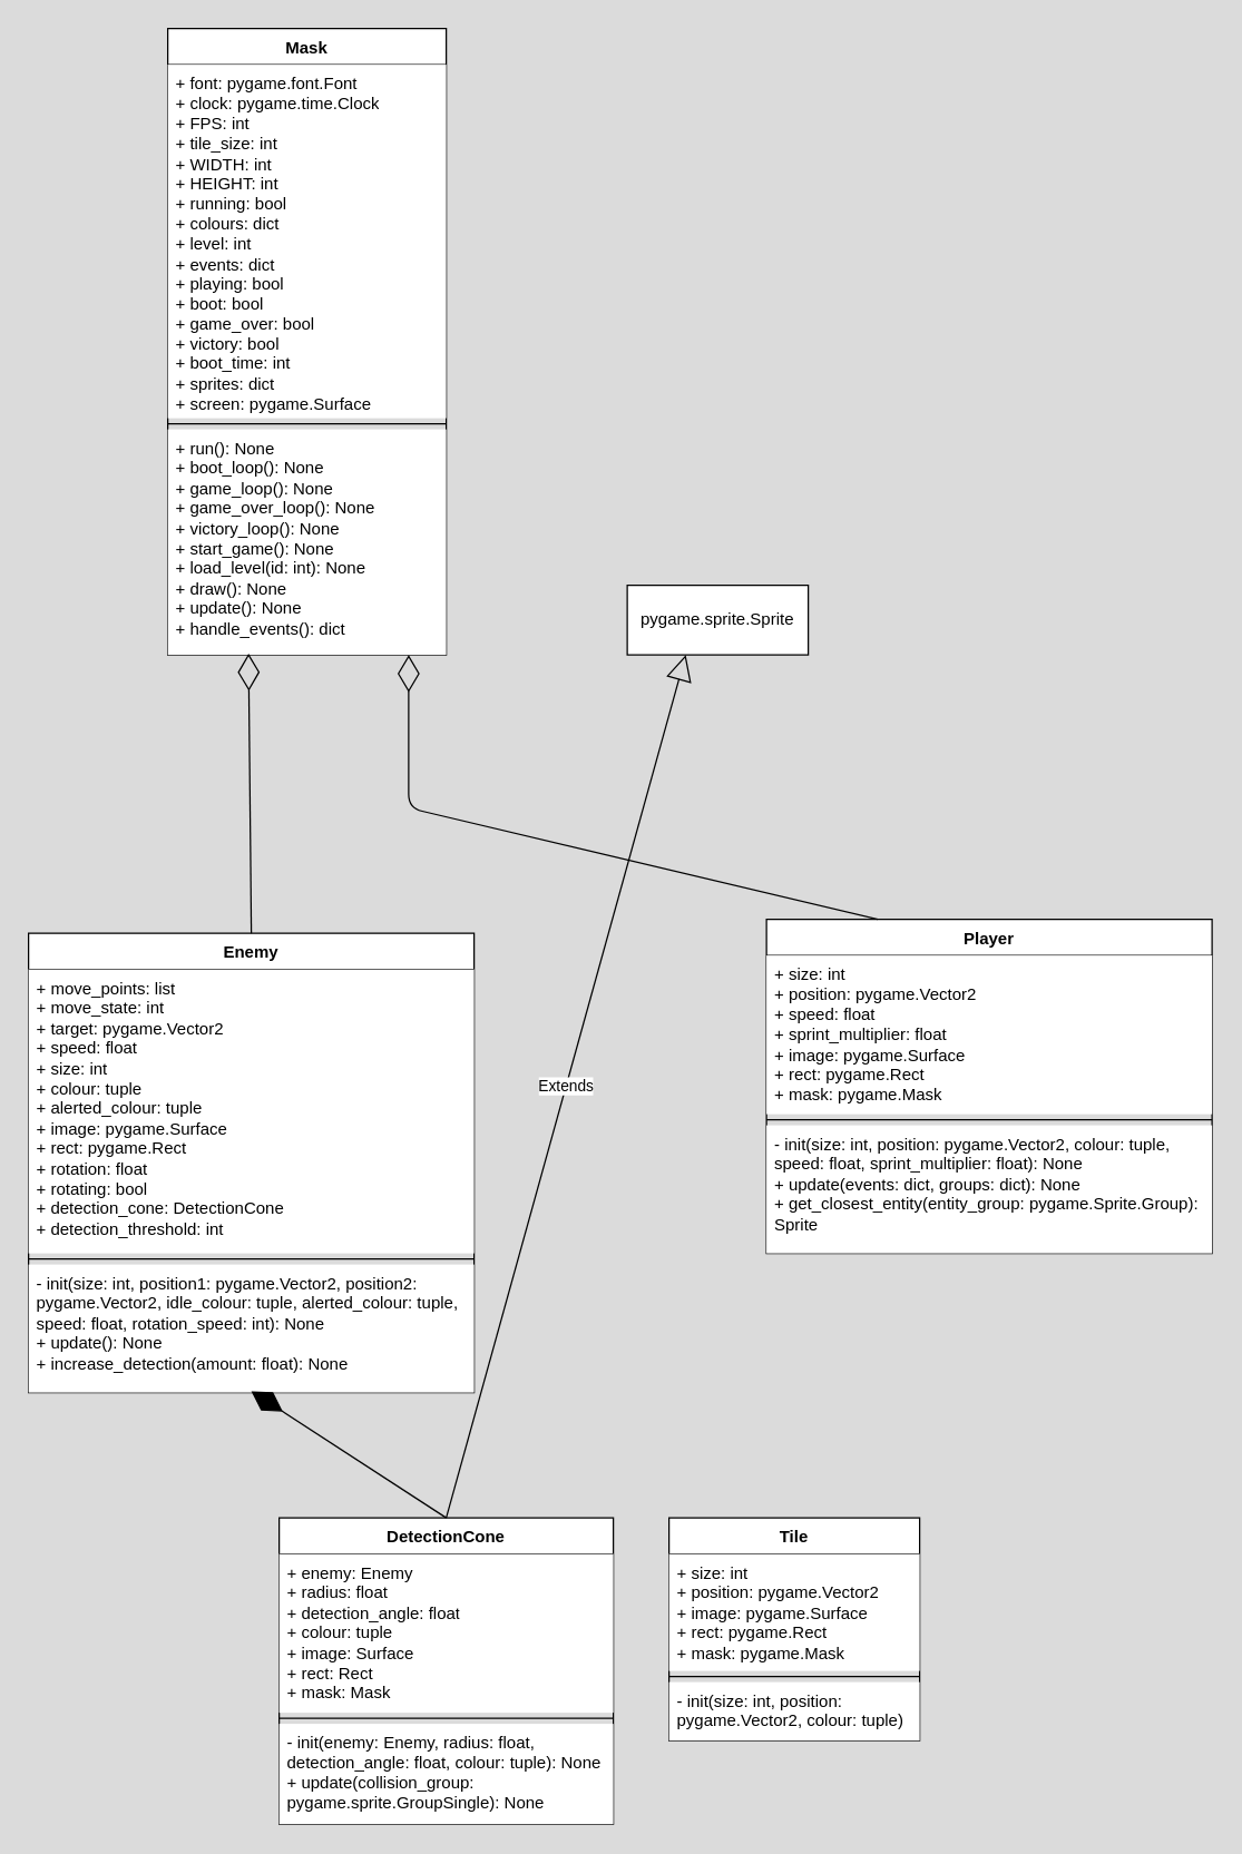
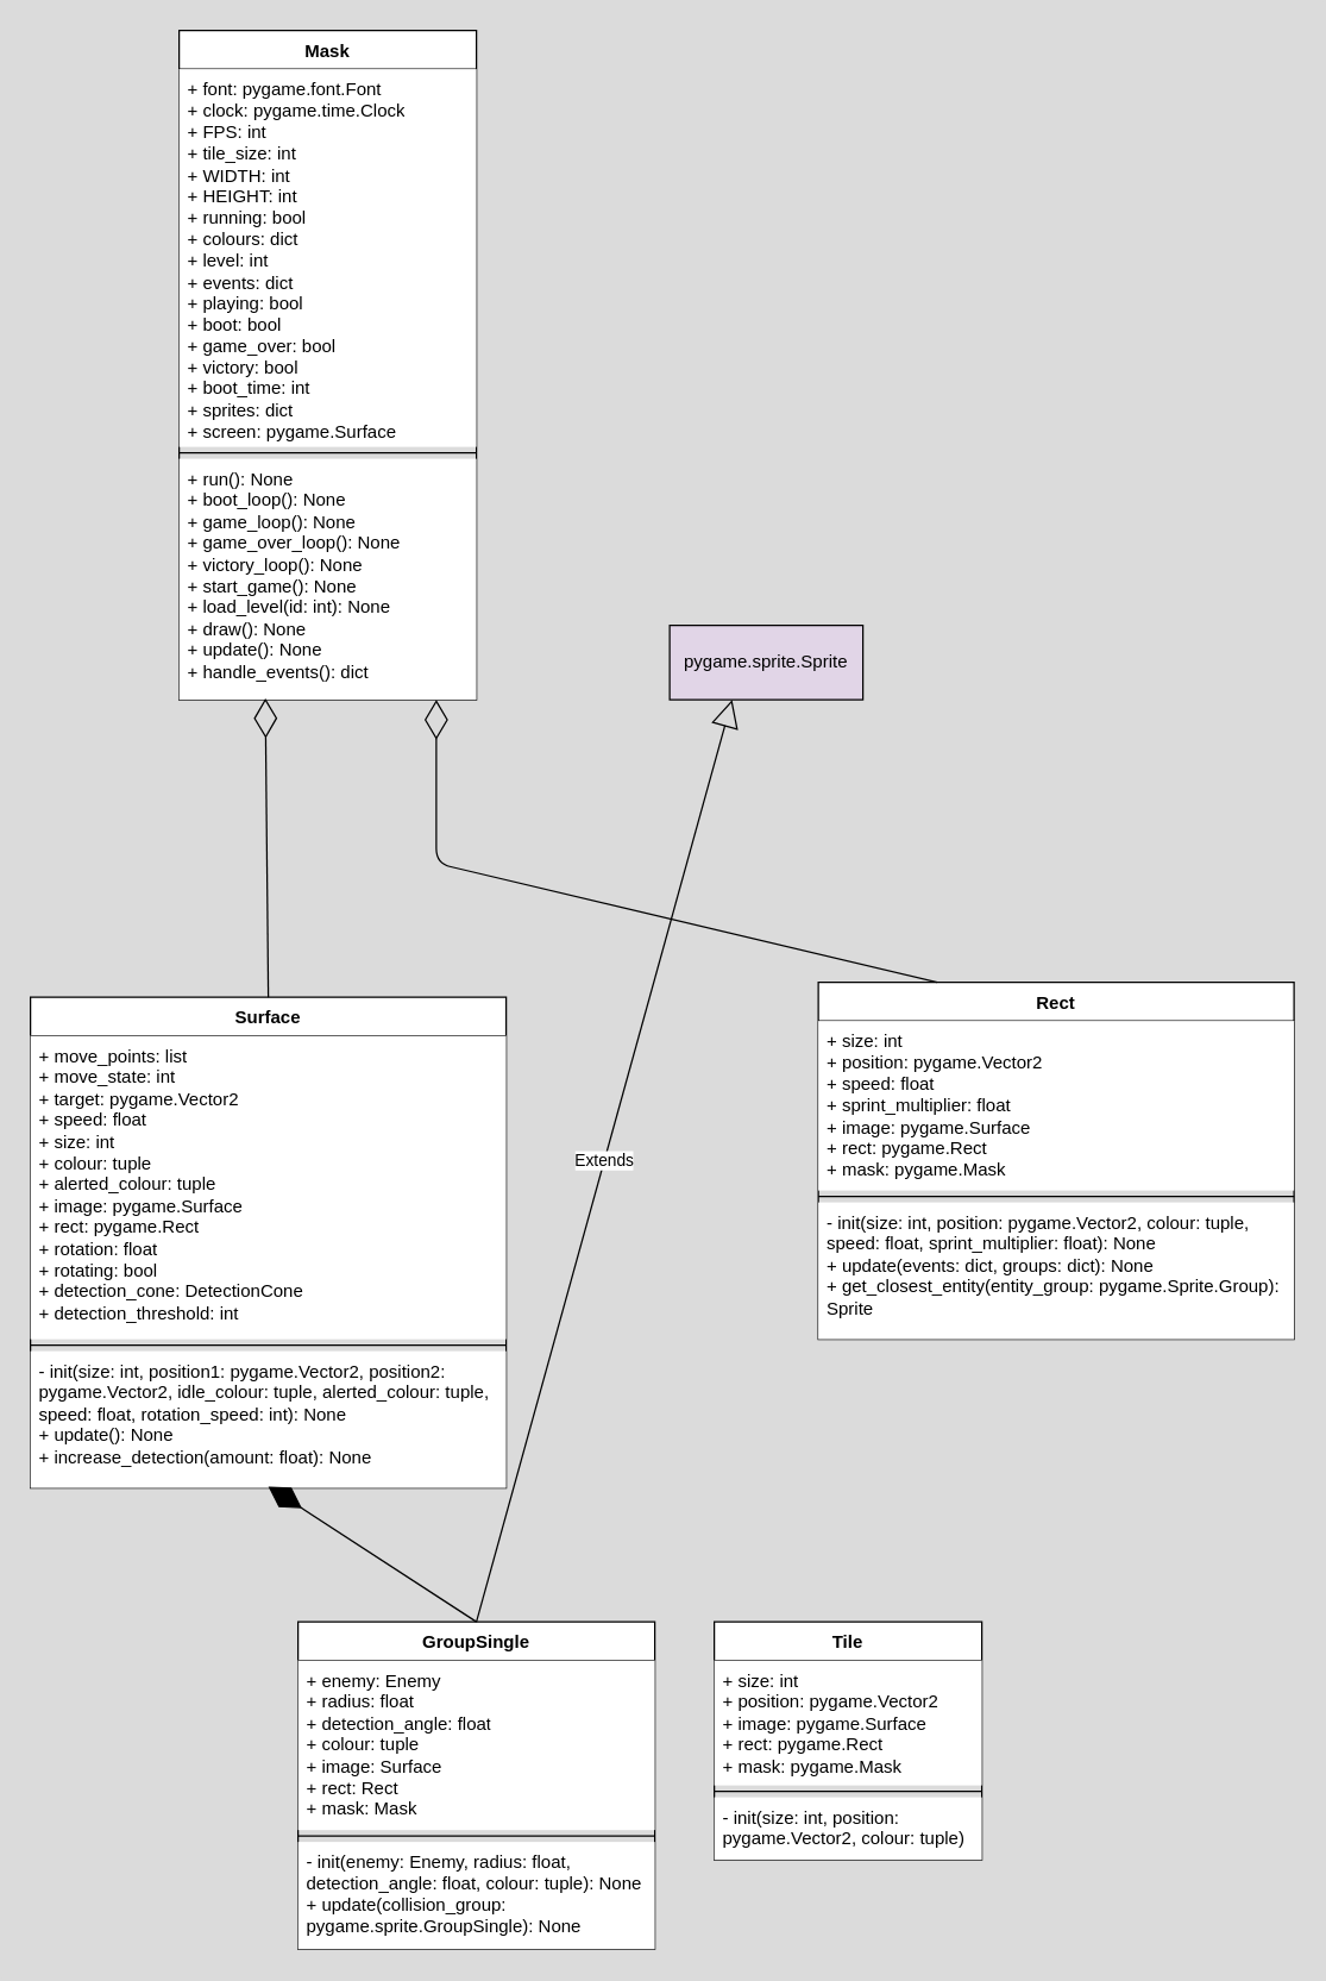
  <mxCell id="0" />
  <mxCell id="1" parent="0" />
  <mxCell id="2" value="Mask" style="swimlane;fontStyle=1;align=center;verticalAlign=top;childLayout=stackLayout;horizontal=1;startSize=26;horizontalStack=0;resizeParent=1;resizeParentMax=0;resizeLast=0;collapsible=1;marginBottom=0;whiteSpace=wrap;html=1;" vertex="1" parent="1"><mxGeometry x="120" y="20" width="200" height="450" as="geometry" /></mxCell>
  <mxCell id="3" value="+ font: pygame.font.Font&lt;div&gt;+ clock: pygame.time.Clock&lt;/div&gt;&lt;div&gt;+ FPS: int&lt;/div&gt;&lt;div&gt;+ tile_size: int&lt;/div&gt;&lt;div&gt;+ WIDTH: int&lt;/div&gt;&lt;div&gt;+ HEIGHT: int&lt;/div&gt;&lt;div&gt;+ running: bool&lt;/div&gt;&lt;div&gt;+ colours: dict&lt;/div&gt;&lt;div&gt;+ level: int&lt;/div&gt;&lt;div&gt;+ events: dict&lt;/div&gt;&lt;div&gt;+ playing: bool&lt;/div&gt;&lt;div&gt;+ boot: bool&lt;/div&gt;&lt;div&gt;+ game_over: bool&lt;/div&gt;&lt;div&gt;+ victory: bool&lt;/div&gt;&lt;div&gt;+ boot_time: int&lt;/div&gt;&lt;div&gt;+ sprites: dict&lt;/div&gt;&lt;div&gt;+ screen: pygame.Surface&lt;/div&gt;" style="text;strokeColor=none;fillColor=default;align=left;verticalAlign=top;spacingLeft=4;spacingRight=4;overflow=hidden;rotatable=0;points=[[0,0.5],[1,0.5]];portConstraint=eastwest;whiteSpace=wrap;html=1;" vertex="1" parent="2"><mxGeometry y="26" width="200" height="254" as="geometry" /></mxCell>
  <mxCell id="4" value="" style="line;strokeWidth=1;fillColor=none;align=left;verticalAlign=middle;spacingTop=-1;spacingLeft=3;spacingRight=3;rotatable=0;labelPosition=right;points=[];portConstraint=eastwest;strokeColor=inherit;" vertex="1" parent="2"><mxGeometry y="280" width="200" height="8" as="geometry" /></mxCell>
  <mxCell id="5" value="+ run(): None&lt;div&gt;+ boot_loop(): None&lt;/div&gt;&lt;div&gt;+ game_loop(): None&lt;/div&gt;&lt;div&gt;+ game_over_loop(): None&lt;/div&gt;&lt;div&gt;+ victory_loop(): None&lt;/div&gt;&lt;div&gt;+ start_game(): None&lt;/div&gt;&lt;div&gt;+ load_level(id: int): None&lt;/div&gt;&lt;div&gt;+ draw(): None&lt;/div&gt;&lt;div&gt;+ update(): None&lt;/div&gt;&lt;div&gt;+ handle_events(): dict&lt;/div&gt;" style="text;strokeColor=none;fillColor=default;align=left;verticalAlign=top;spacingLeft=4;spacingRight=4;overflow=hidden;rotatable=0;points=[[0,0.5],[1,0.5]];portConstraint=eastwest;whiteSpace=wrap;html=1;" vertex="1" parent="2"><mxGeometry y="288" width="200" height="162" as="geometry" /></mxCell>
- <mxCell id="6" value="Player" style="swimlane;fontStyle=1;align=center;verticalAlign=top;childLayout=stackLayout;horizontal=1;startSize=26;horizontalStack=0;resizeParent=1;resizeParentMax=0;resizeLast=0;collapsible=1;marginBottom=0;whiteSpace=wrap;html=1;fillColor=default;" vertex="1" parent="1"><mxGeometry x="550" y="660" width="320" height="240" as="geometry" /></mxCell>
+ <mxCell id="6" value="Rect" style="swimlane;fontStyle=1;align=center;verticalAlign=top;childLayout=stackLayout;horizontal=1;startSize=26;horizontalStack=0;resizeParent=1;resizeParentMax=0;resizeLast=0;collapsible=1;marginBottom=0;whiteSpace=wrap;html=1;fillColor=default;" vertex="1" parent="1"><mxGeometry x="550" y="660" width="320" height="240" as="geometry" /></mxCell>
  <mxCell id="7" value="+ size: int&lt;div&gt;+ position: pygame.Vector2&lt;/div&gt;&lt;div&gt;+ speed: float&lt;/div&gt;&lt;div&gt;+ sprint_multiplier: float&lt;/div&gt;&lt;div&gt;+ image: pygame.Surface&lt;/div&gt;&lt;div&gt;+ rect: pygame.Rect&lt;/div&gt;&lt;div&gt;+ mask: pygame.Mask&lt;/div&gt;" style="text;strokeColor=none;fillColor=default;align=left;verticalAlign=top;spacingLeft=4;spacingRight=4;overflow=hidden;rotatable=0;points=[[0,0.5],[1,0.5]];portConstraint=eastwest;whiteSpace=wrap;html=1;" vertex="1" parent="6"><mxGeometry y="26" width="320" height="114" as="geometry" /></mxCell>
  <mxCell id="8" value="" style="line;strokeWidth=1;fillColor=none;align=left;verticalAlign=middle;spacingTop=-1;spacingLeft=3;spacingRight=3;rotatable=0;labelPosition=right;points=[];portConstraint=eastwest;strokeColor=inherit;" vertex="1" parent="6"><mxGeometry y="140" width="320" height="8" as="geometry" /></mxCell>
  <mxCell id="9" value="- init(size: int, position: pygame.Vector2, colour: tuple, speed: float, sprint_multiplier: float): None&lt;div&gt;+ update(events: dict, groups: dict): None&lt;/div&gt;&lt;div&gt;+ get_closest_entity(entity_group: pygame.Sprite.Group): Sprite&lt;/div&gt;&lt;div&gt;&lt;br&gt;&lt;/div&gt;" style="text;strokeColor=none;fillColor=default;align=left;verticalAlign=top;spacingLeft=4;spacingRight=4;overflow=hidden;rotatable=0;points=[[0,0.5],[1,0.5]];portConstraint=eastwest;whiteSpace=wrap;html=1;" vertex="1" parent="6"><mxGeometry y="148" width="320" height="92" as="geometry" /></mxCell>
- <mxCell id="10" value="Enemy" style="swimlane;fontStyle=1;align=center;verticalAlign=top;childLayout=stackLayout;horizontal=1;startSize=26;horizontalStack=0;resizeParent=1;resizeParentMax=0;resizeLast=0;collapsible=1;marginBottom=0;whiteSpace=wrap;html=1;fillColor=default;" vertex="1" parent="1"><mxGeometry x="20" y="670" width="320" height="330" as="geometry" /></mxCell>
+ <mxCell id="10" value="Surface" style="swimlane;fontStyle=1;align=center;verticalAlign=top;childLayout=stackLayout;horizontal=1;startSize=26;horizontalStack=0;resizeParent=1;resizeParentMax=0;resizeLast=0;collapsible=1;marginBottom=0;whiteSpace=wrap;html=1;fillColor=default;" vertex="1" parent="1"><mxGeometry x="20" y="670" width="320" height="330" as="geometry" /></mxCell>
  <mxCell id="11" value="+ move_points: list&lt;div&gt;+ move_state: int&lt;/div&gt;&lt;div&gt;+ target: pygame.Vector2&lt;/div&gt;&lt;div&gt;+ speed: float&lt;/div&gt;&lt;div&gt;+ size: int&lt;/div&gt;&lt;div&gt;+ colour: tuple&lt;/div&gt;&lt;div&gt;+ alerted_colour: tuple&lt;/div&gt;&lt;div&gt;+ image: pygame.Surface&lt;/div&gt;&lt;div&gt;+ rect: pygame.Rect&lt;/div&gt;&lt;div&gt;+ rotation: float&lt;/div&gt;&lt;div&gt;+ rotating: bool&lt;/div&gt;&lt;div&gt;+ detection_cone: DetectionCone&lt;/div&gt;&lt;div&gt;+ detection_threshold: int&lt;/div&gt;" style="text;strokeColor=none;fillColor=default;align=left;verticalAlign=top;spacingLeft=4;spacingRight=4;overflow=hidden;rotatable=0;points=[[0,0.5],[1,0.5]];portConstraint=eastwest;whiteSpace=wrap;html=1;" vertex="1" parent="10"><mxGeometry y="26" width="320" height="204" as="geometry" /></mxCell>
  <mxCell id="12" value="" style="line;strokeWidth=1;fillColor=none;align=left;verticalAlign=middle;spacingTop=-1;spacingLeft=3;spacingRight=3;rotatable=0;labelPosition=right;points=[];portConstraint=eastwest;strokeColor=inherit;" vertex="1" parent="10"><mxGeometry y="230" width="320" height="8" as="geometry" /></mxCell>
  <mxCell id="13" value="- init(size: int, position1: pygame.Vector2, position2: pygame.Vector2, idle_colour: tuple, alerted_colour: tuple, speed: float, rotation_speed: int): None&lt;div&gt;+ update(): None&lt;/div&gt;&lt;div&gt;+ increase_detection(amount: float): None&lt;/div&gt;" style="text;strokeColor=none;fillColor=default;align=left;verticalAlign=top;spacingLeft=4;spacingRight=4;overflow=hidden;rotatable=0;points=[[0,0.5],[1,0.5]];portConstraint=eastwest;whiteSpace=wrap;html=1;" vertex="1" parent="10"><mxGeometry y="238" width="320" height="92" as="geometry" /></mxCell>
- <mxCell id="14" value="pygame.sprite.Sprite" style="html=1;whiteSpace=wrap;" vertex="1" parent="1"><mxGeometry x="450" y="420" width="130" height="50" as="geometry" /></mxCell>
- <mxCell id="15" value="DetectionCone" style="swimlane;fontStyle=1;align=center;verticalAlign=top;childLayout=stackLayout;horizontal=1;startSize=26;horizontalStack=0;resizeParent=1;resizeParentMax=0;resizeLast=0;collapsible=1;marginBottom=0;whiteSpace=wrap;html=1;" vertex="1" parent="1"><mxGeometry x="200" y="1090" width="240" height="220" as="geometry" /></mxCell>
+ <mxCell id="14" value="pygame.sprite.Sprite" style="html=1;whiteSpace=wrap;fillColor=#e1d5e7;" vertex="1" parent="1"><mxGeometry x="450" y="420" width="130" height="50" as="geometry" /></mxCell>
+ <mxCell id="15" value="GroupSingle" style="swimlane;fontStyle=1;align=center;verticalAlign=top;childLayout=stackLayout;horizontal=1;startSize=26;horizontalStack=0;resizeParent=1;resizeParentMax=0;resizeLast=0;collapsible=1;marginBottom=0;whiteSpace=wrap;html=1;" vertex="1" parent="1"><mxGeometry x="200" y="1090" width="240" height="220" as="geometry" /></mxCell>
  <mxCell id="16" value="&lt;div&gt;&lt;font color=&quot;#000000&quot;&gt;+ enemy: Enemy&lt;/font&gt;&lt;/div&gt;&lt;div&gt;&lt;font color=&quot;#000000&quot;&gt;+ radius: float&lt;/font&gt;&lt;/div&gt;&lt;div&gt;&lt;font color=&quot;#000000&quot;&gt;+ detection_angle: float&lt;/font&gt;&lt;/div&gt;&lt;div&gt;&lt;font color=&quot;#000000&quot;&gt;+ colour: tuple&lt;/font&gt;&lt;/div&gt;&lt;div&gt;&lt;font color=&quot;#000000&quot;&gt;+ image: Surface&lt;/font&gt;&lt;/div&gt;&lt;div&gt;&lt;font color=&quot;#000000&quot;&gt;+ rect: Rect&lt;/font&gt;&lt;/div&gt;&lt;div&gt;&lt;font color=&quot;#000000&quot;&gt;+ mask: Mask&lt;/font&gt;&lt;/div&gt;" style="text;strokeColor=none;fillColor=default;align=left;verticalAlign=top;spacingLeft=4;spacingRight=4;overflow=hidden;rotatable=0;points=[[0,0.5],[1,0.5]];portConstraint=eastwest;whiteSpace=wrap;html=1;" vertex="1" parent="15"><mxGeometry y="26" width="240" height="114" as="geometry" /></mxCell>
  <mxCell id="17" value="" style="line;strokeWidth=1;fillColor=none;align=left;verticalAlign=middle;spacingTop=-1;spacingLeft=3;spacingRight=3;rotatable=0;labelPosition=right;points=[];portConstraint=eastwest;strokeColor=inherit;" vertex="1" parent="15"><mxGeometry y="140" width="240" height="8" as="geometry" /></mxCell>
  <mxCell id="18" value="- init(enemy: Enemy, radius: float, detection_angle: float, colour: tuple): None&lt;div&gt;+ update(collision_group: pygame.sprite.GroupSingle): None&lt;/div&gt;" style="text;strokeColor=none;fillColor=default;align=left;verticalAlign=top;spacingLeft=4;spacingRight=4;overflow=hidden;rotatable=0;points=[[0,0.5],[1,0.5]];portConstraint=eastwest;whiteSpace=wrap;html=1;" vertex="1" parent="15"><mxGeometry y="148" width="240" height="72" as="geometry" /></mxCell>
  <mxCell id="19" value="" style="endArrow=diamondThin;endFill=0;endSize=24;html=1;entryX=0.29;entryY=0.994;entryDx=0;entryDy=0;entryPerimeter=0;exitX=0.5;exitY=0;exitDx=0;exitDy=0;" edge="1" parent="1" source="10" target="5"><mxGeometry width="160" relative="1" as="geometry"><mxPoint x="130" y="550" as="sourcePoint" /><mxPoint x="250" y="580" as="targetPoint" /></mxGeometry></mxCell>
  <mxCell id="20" value="" style="endArrow=diamondThin;endFill=0;endSize=24;html=1;exitX=0.25;exitY=0;exitDx=0;exitDy=0;entryX=0.865;entryY=1;entryDx=0;entryDy=0;entryPerimeter=0;" edge="1" parent="1" source="6" target="5"><mxGeometry width="160" relative="1" as="geometry"><mxPoint x="190" y="550" as="sourcePoint" /><mxPoint x="300" y="490" as="targetPoint" /><Array as="points"><mxPoint x="293" y="580" /></Array></mxGeometry></mxCell>
  <mxCell id="21" value="" style="endArrow=diamondThin;endFill=1;endSize=24;html=1;exitX=0.5;exitY=0;exitDx=0;exitDy=0;" edge="1" parent="1" source="15"><mxGeometry width="160" relative="1" as="geometry"><mxPoint x="240" y="1040" as="sourcePoint" /><mxPoint x="180" y="999" as="targetPoint" /></mxGeometry></mxCell>
  <mxCell id="22" value="Extends" style="endArrow=block;endSize=16;endFill=0;html=1;exitX=0.5;exitY=0;exitDx=0;exitDy=0;" edge="1" parent="1" source="15"><mxGeometry width="160" relative="1" as="geometry"><mxPoint x="360" y="1040" as="sourcePoint" /><mxPoint x="492" y="470" as="targetPoint" /></mxGeometry></mxCell>
  <mxCell id="23" value="Tile" style="swimlane;fontStyle=1;align=center;verticalAlign=top;childLayout=stackLayout;horizontal=1;startSize=26;horizontalStack=0;resizeParent=1;resizeParentMax=0;resizeLast=0;collapsible=1;marginBottom=0;whiteSpace=wrap;html=1;" vertex="1" parent="1"><mxGeometry x="480" y="1090" width="180" height="160" as="geometry" /></mxCell>
  <mxCell id="24" value="&lt;span style=&quot;color: rgb(0, 0, 0);&quot;&gt;+ size: int&lt;/span&gt;&lt;div&gt;+ position: pygame.Vector2&lt;/div&gt;&lt;div&gt;+ image: pygame.Surface&lt;/div&gt;&lt;div&gt;+ rect: pygame.Rect&lt;/div&gt;&lt;div&gt;+ mask: pygame.Mask&lt;/div&gt;" style="text;strokeColor=none;fillColor=default;align=left;verticalAlign=top;spacingLeft=4;spacingRight=4;overflow=hidden;rotatable=0;points=[[0,0.5],[1,0.5]];portConstraint=eastwest;whiteSpace=wrap;html=1;" vertex="1" parent="23"><mxGeometry y="26" width="180" height="84" as="geometry" /></mxCell>
  <mxCell id="25" value="" style="line;strokeWidth=1;fillColor=none;align=left;verticalAlign=middle;spacingTop=-1;spacingLeft=3;spacingRight=3;rotatable=0;labelPosition=right;points=[];portConstraint=eastwest;strokeColor=inherit;" vertex="1" parent="23"><mxGeometry y="110" width="180" height="8" as="geometry" /></mxCell>
  <mxCell id="26" value="- init(size: int, position: pygame.Vector2, colour: tuple)" style="text;strokeColor=none;fillColor=default;align=left;verticalAlign=top;spacingLeft=4;spacingRight=4;overflow=hidden;rotatable=0;points=[[0,0.5],[1,0.5]];portConstraint=eastwest;whiteSpace=wrap;html=1;" vertex="1" parent="23"><mxGeometry y="118" width="180" height="42" as="geometry" /></mxCell>
